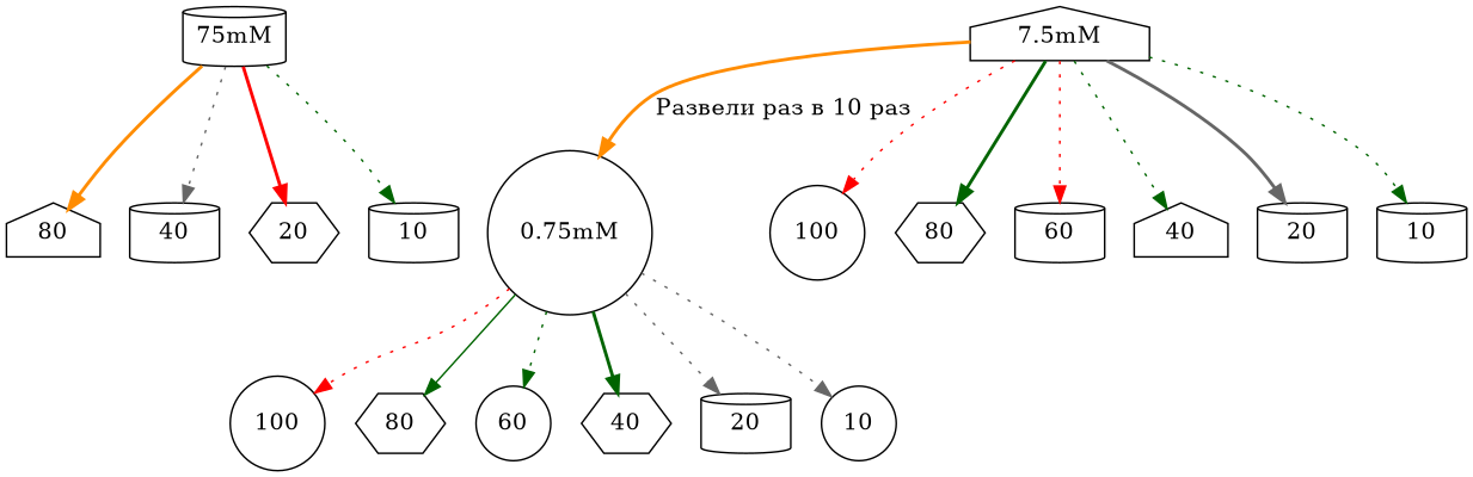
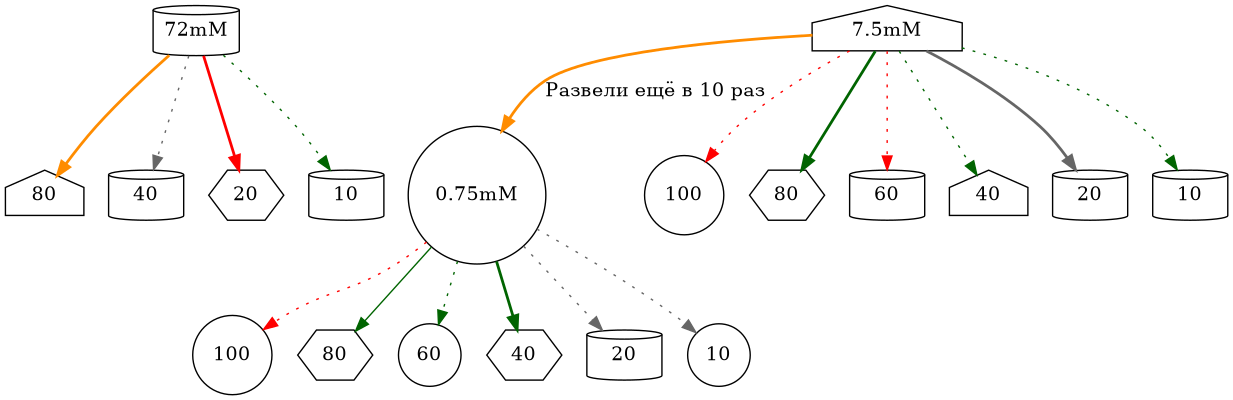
  digraph {
    node [shape=cylinder]
    edge [color=darkgreen style=dotted]
-   n1 [label="75mM"]
+   n1 [label="72mM"]
    n2 [label=80 shape=house]
    n3 [label=40]
    n4 [label=20 shape=hexagon]
    n5 [label=10]
    n6 [label="7.5mM" shape=house]
    n7 [label="0.75mM" shape=circle]
    n8 [label=100 shape=circle]
    n9 [label=80 shape=hexagon]
    n10 [label=60]
    n11 [label=40 shape=house]
    n12 [label=20]
    n13 [label=10]
    n14 [label=100 shape=circle]
    n15 [label=80 shape=hexagon]
    n16 [label=60 shape=circle]
    n17 [label=40 shape=hexagon]
    n18 [label=20]
    n19 [label=10 shape=circle]
    n1 -> n2 [color=darkorange style=bold]
    n1 -> n3 [color=gray40]
    n1 -> n4 [color=red style=bold]
    n1 -> n5
-   n6 -> n7 [color=darkorange label="Развели раз в 10 раз" style=bold]
+   n6 -> n7 [color=darkorange label="Развели ещё в 10 раз" style=bold]
    n6 -> n8 [color=red]
    n6 -> n9 [style=bold]
    n6 -> n10 [color=red]
    n6 -> n11
    n6 -> n12 [color=gray40 style=bold]
    n6 -> n13
    n7 -> n14 [color=red]
    n7 -> n15 [style=solid]
    n7 -> n16
    n7 -> n17 [style=bold]
    n7 -> n18 [color=gray40]
    n7 -> n19 [color=gray40]
  }
